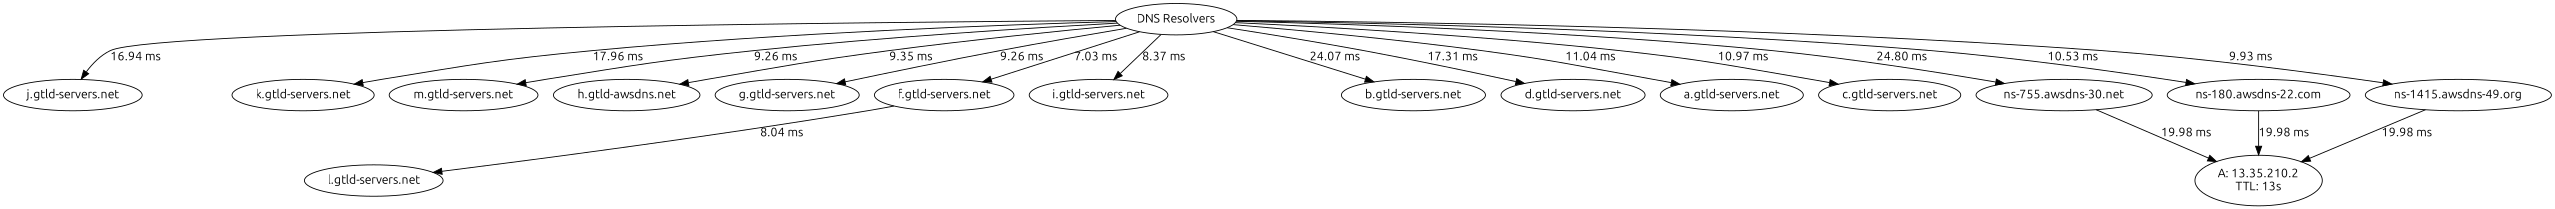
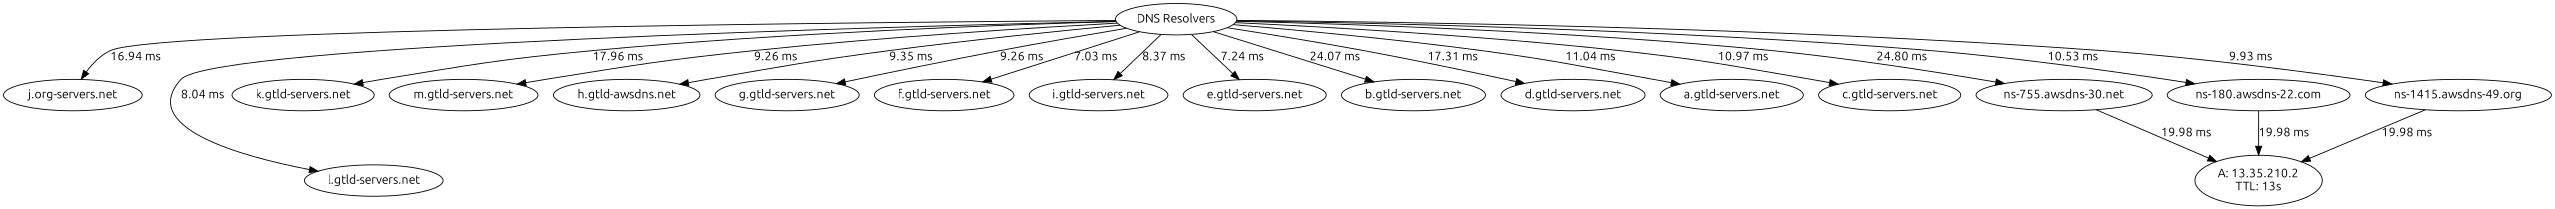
  digraph {
    fontname=Ubuntu
    node [fontname=Ubuntu]
    edge [fontname=Ubuntu]
    n1 [height=0.5 label="DNS Resolvers" width=1.8956]
-   "j.gtld-servers.net" [height=0.5 width=2.0378]
+   "j.gtld-servers.net" [height=0.5 width=2.0378 label="j.org-servers.net"]
    "l.gtld-servers.net" [height=0.5 width=2.0378]
    "k.gtld-servers.net" [height=0.5 width=2.0946]
    "m.gtld-servers.net" [height=0.5 width=2.1799]
    n6 [height=0.5 label="h.gtld-awsdns.net" width=2.0946]
    "g.gtld-servers.net" [height=0.5 width=2.0946]
    "f.gtld-servers.net" [height=0.5 width=2.052]
    "i.gtld-servers.net" [height=0.5 width=2.0378]
+   "e.gtld-servers.net" [height=0.5 width=2.0804]
    "b.gtld-servers.net" [height=0.5 width=2.0946]
    "d.gtld-servers.net" [height=0.5 width=2.0946]
    "a.gtld-servers.net" [height=0.5 width=2.0804]
    "c.gtld-servers.net" [height=0.5 width=2.0804]
    "ns-755.awsdns-30.net" [height=0.5 width=2.5496]
    "ns-180.awsdns-22.com" [height=0.5 width=2.6917]
    n17 [height=0.5 label="ns-1415.awsdns-49.org" width=2.7059]
    n18 [height=0.80532 label="A: 13.35.210.2\nTTL: 13s" width=1.9347]
    n1 -> "j.gtld-servers.net" [label="16.94 ms"]
-   "f.gtld-servers.net" -> "l.gtld-servers.net" [label="8.04 ms"]
+   n1 -> "l.gtld-servers.net" [label="8.04 ms"]
    n1 -> "k.gtld-servers.net" [label="17.96 ms"]
    n1 -> "m.gtld-servers.net" [label="9.26 ms"]
    n1 -> n6 [label="9.35 ms"]
    n1 -> "g.gtld-servers.net" [label="9.26 ms"]
    n1 -> "f.gtld-servers.net" [label="7.03 ms"]
    n1 -> "i.gtld-servers.net" [label="8.37 ms"]
+   n1 -> "e.gtld-servers.net" [label="7.24 ms"]
    n1 -> "b.gtld-servers.net" [label="24.07 ms"]
    n1 -> "d.gtld-servers.net" [label="17.31 ms"]
    n1 -> "a.gtld-servers.net" [label="11.04 ms"]
    n1 -> "c.gtld-servers.net" [label="10.97 ms"]
    n1 -> "ns-755.awsdns-30.net" [label="24.80 ms"]
    n1 -> "ns-180.awsdns-22.com" [label="10.53 ms"]
    n1 -> n17 [label="9.93 ms"]
    "ns-755.awsdns-30.net" -> n18 [label="19.98 ms"]
    "ns-180.awsdns-22.com" -> n18 [label="19.98 ms"]
    n17 -> n18 [label="19.98 ms"]
  }
